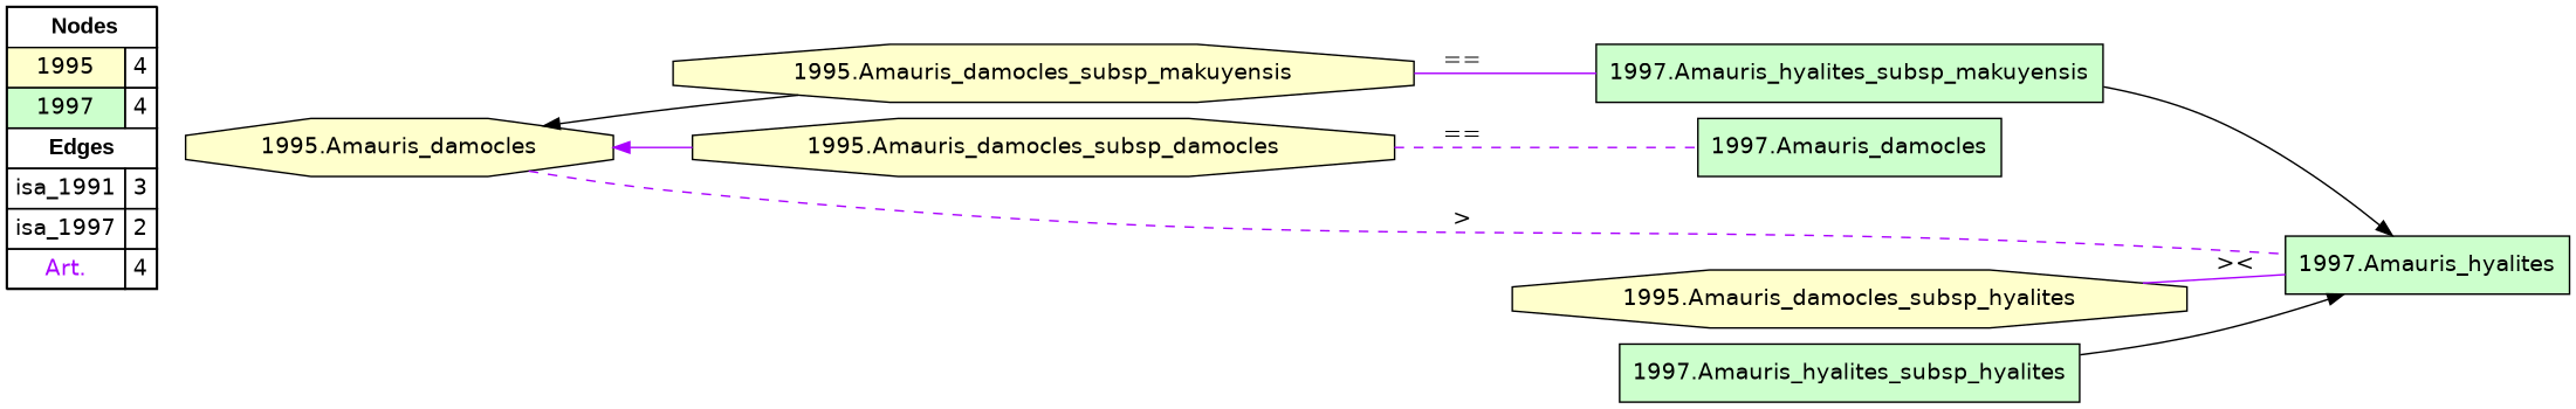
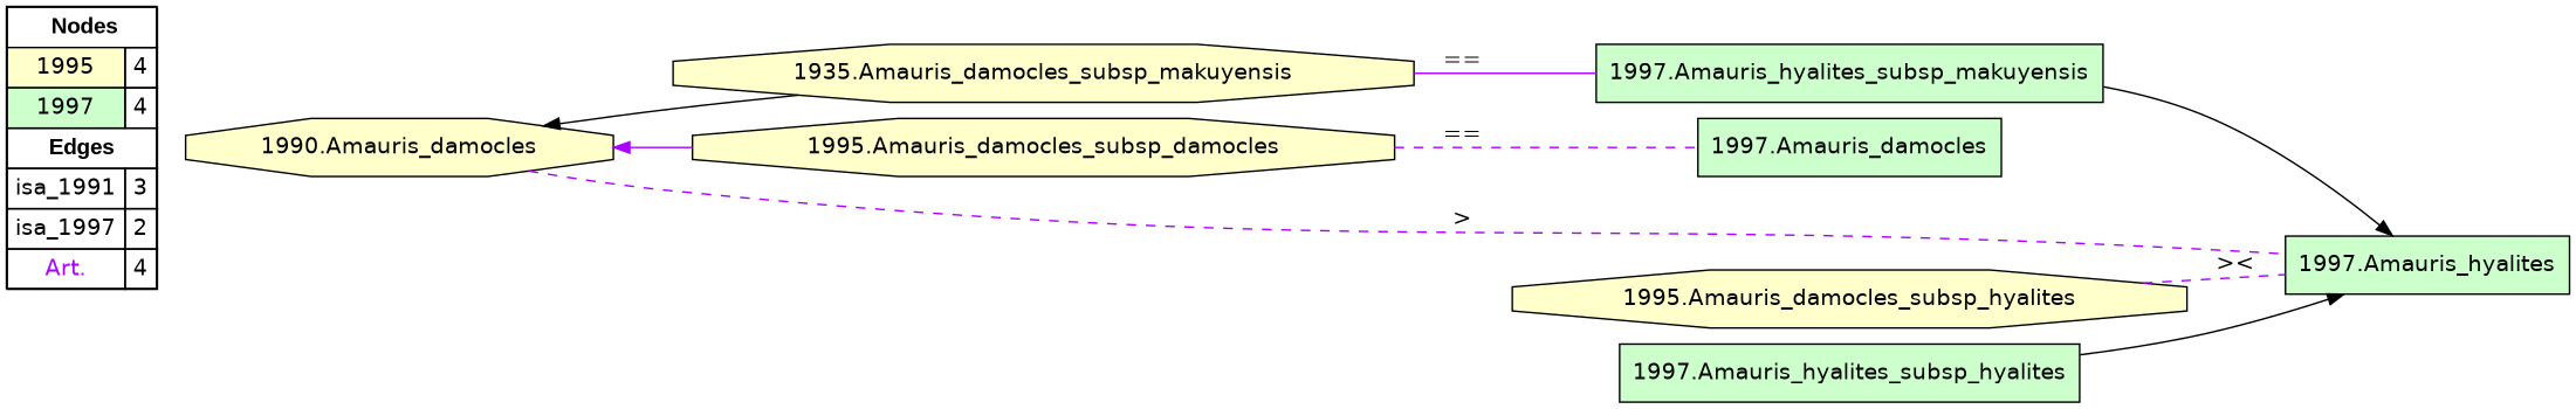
  digraph {
    rankdir=LR
    node [fillcolor="#FFFFCC" fontname=helvetica shape=box style=filled]
    edge [color="#AA00FF" constraint=true penwidth=1 style=solid]
    n1 [fillcolor=white label=<   <TABLE BORDER="0" CELLBORDER="1" CELLSPACING="0" CELLPADDING="4">  <TR> <TD COLSPAN="2"><font face="Arial Black"> Nodes</font></TD> </TR>  <TR>   <TD bgcolor="#FFFFCC" fontname="helvetica">1995</TD>   <TD>4</TD>   </TR>  <TR>   <TD bgcolor="#CCFFCC" fontname="helvetica">1997</TD>   <TD>4</TD>   </TR>  <TR> <TD COLSPAN="2"><font face = "Arial Black"> Edges </font></TD> </TR>  <TR>   <TD><font color ="#000000">isa_1991</font></TD>   <TD>3</TD>   </TR>  <TR>   <TD><font color ="#000000">isa_1997</font></TD>   <TD>2</TD>   </TR>  <TR>   <TD><font color ="#AA00FF">Art.</font></TD>   <TD>4</TD>   </TR>  </TABLE>   > margin=0]
-   "1995.Amauris_damocles" [shape=octagon]
-   "1995.Amauris_damocles_subsp_makuyensis" [shape=octagon]
+   "1995.Amauris_damocles" [shape=octagon label="1990.Amauris_damocles"]
+   "1995.Amauris_damocles_subsp_makuyensis" [shape=octagon label="1935.Amauris_damocles_subsp_makuyensis"]
    "1995.Amauris_damocles_subsp_damocles" [shape=octagon]
    "1997.Amauris_hyalites" [fillcolor="#CCFFCC"]
    "1997.Amauris_hyalites_subsp_makuyensis" [fillcolor="#CCFFCC"]
    "1997.Amauris_damocles" [fillcolor="#CCFFCC"]
    "1995.Amauris_damocles_subsp_hyalites" [shape=octagon]
    "1997.Amauris_hyalites_subsp_hyalites" [fillcolor="#CCFFCC"]
    subgraph sub_1 {
      rank=source
      n1
    }
    "1995.Amauris_damocles" -> "1995.Amauris_damocles_subsp_makuyensis" [color="#000000" dir=back]
    "1995.Amauris_damocles" -> "1995.Amauris_damocles_subsp_damocles" [dir=back]
    "1995.Amauris_damocles" -> "1997.Amauris_hyalites" [arrowhead=none label=">" style=dashed]
    "1995.Amauris_damocles_subsp_makuyensis" -> "1997.Amauris_hyalites_subsp_makuyensis" [arrowhead=none label="=="]
    "1995.Amauris_damocles_subsp_damocles" -> "1997.Amauris_damocles" [arrowhead=none label="==" style=dashed]
    "1997.Amauris_hyalites_subsp_makuyensis" -> "1997.Amauris_hyalites" [color="#000000"]
-   "1995.Amauris_damocles_subsp_hyalites" -> "1997.Amauris_hyalites" [arrowhead=none label="><"]
+   "1995.Amauris_damocles_subsp_hyalites" -> "1997.Amauris_hyalites" [arrowhead=none label="><" style=dashed]
    "1997.Amauris_hyalites_subsp_hyalites" -> "1997.Amauris_hyalites" [color="#000000"]
  }
